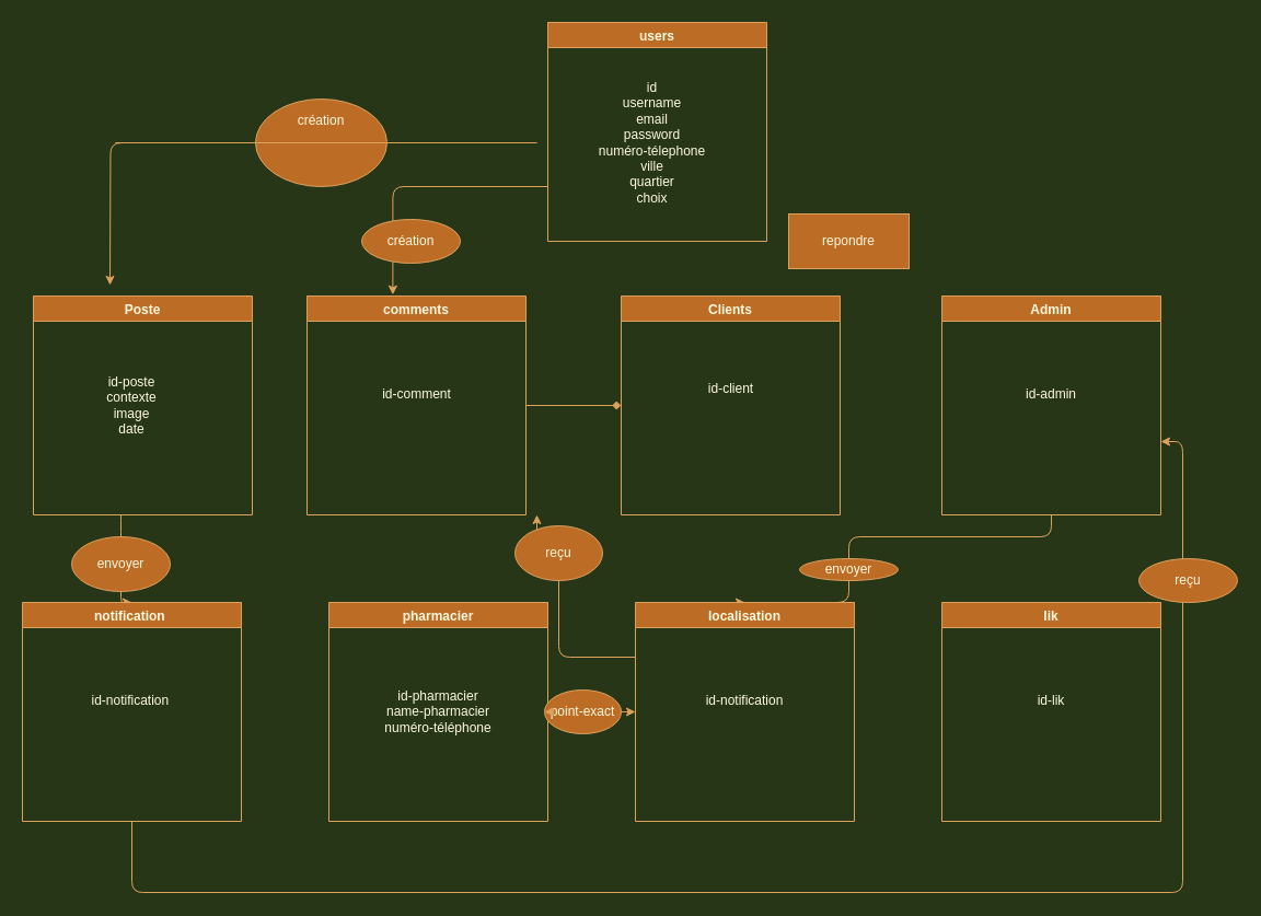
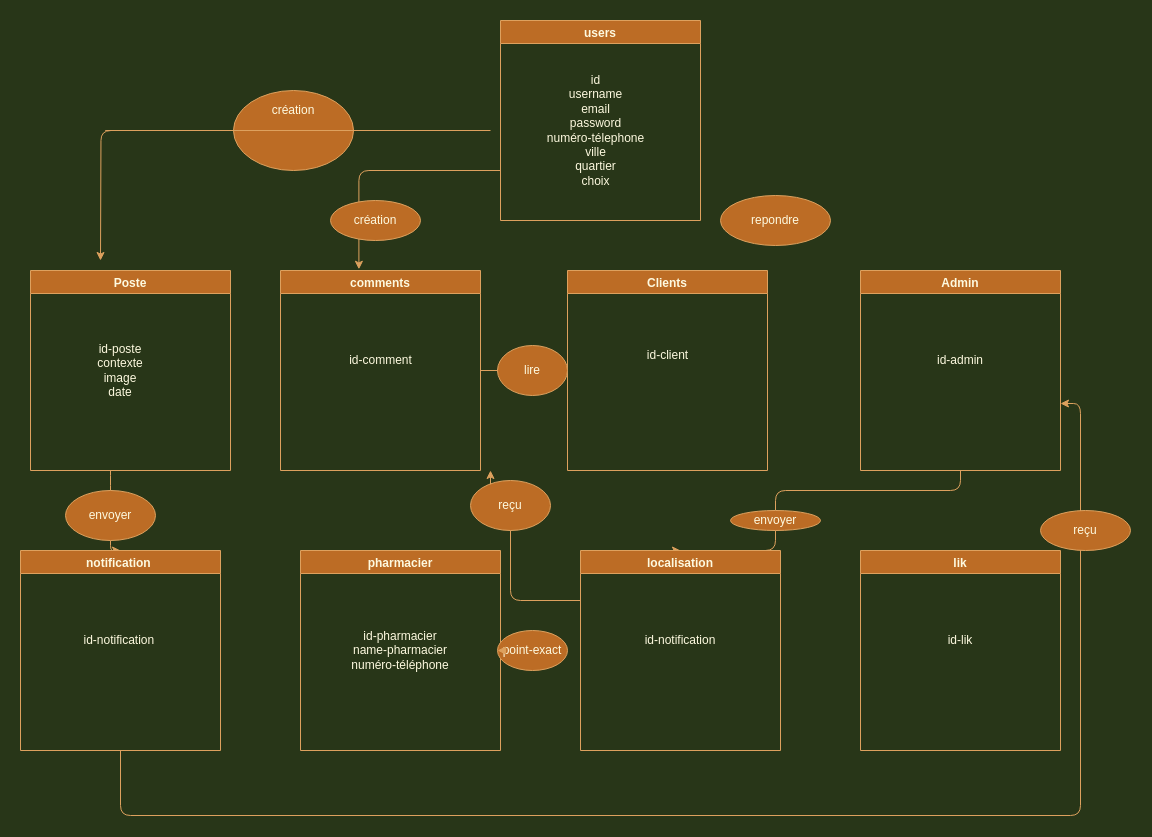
  <mxCell id="0" />
  <mxCell id="1" parent="0" />
  <mxCell id="2" style="edgeStyle=orthogonalEdgeStyle;curved=0;rounded=1;sketch=0;orthogonalLoop=1;jettySize=auto;html=1;exitX=0.5;exitY=1;exitDx=0;exitDy=0;entryX=0.5;entryY=0;entryDx=0;entryDy=0;fontColor=#FEFAE0;strokeColor=#DDA15E;fillColor=#BC6C25;startArrow=none;" edge="1" parent="1" source="34" target="17"><mxGeometry relative="1" as="geometry"><Array as="points"><mxPoint x="775" y="550" /><mxPoint x="710" y="550" /><mxPoint x="710" y="560" /><mxPoint x="667" y="560" /></Array></mxGeometry></mxCell>
  <mxCell id="3" value="Admin" style="swimlane;fillColor=#BC6C25;strokeColor=#DDA15E;fontColor=#FEFAE0;" vertex="1" parent="1"><mxGeometry x="860" width="200" height="200" as="geometry" y="270" /></mxCell>
  <mxCell id="4" value="id-admin" style="text;html=1;strokeColor=none;fillColor=none;align=center;verticalAlign=middle;whiteSpace=wrap;rounded=0;sketch=0;fontColor=#FEFAE0;" vertex="1" parent="3"><mxGeometry x="70" y="80" width="60" height="20" as="geometry" /></mxCell>
- <mxCell id="5" style="edgeStyle=orthogonalEdgeStyle;curved=0;rounded=1;sketch=0;orthogonalLoop=1;jettySize=auto;html=1;exitX=1;exitY=0.5;exitDx=0;exitDy=0;entryX=0;entryY=0.5;entryDx=0;entryDy=0;fontColor=#FEFAE0;strokeColor=#DDA15E;fillColor=#BC6C25;startArrow=none;" edge="1" parent="1" source="36" target="17"><mxGeometry relative="1" as="geometry" /></mxCell>
  <mxCell id="6" value="pharmacier" style="swimlane;fillColor=#BC6C25;strokeColor=#DDA15E;fontColor=#FEFAE0;" vertex="1" parent="1"><mxGeometry x="300" y="550" width="200" height="200" as="geometry" /></mxCell>
  <mxCell id="7" value="id-pharmacier&lt;br&gt;name-pharmacier&lt;br&gt;numéro-téléphone&lt;br&gt;" style="text;html=1;strokeColor=none;fillColor=none;align=center;verticalAlign=middle;whiteSpace=wrap;rounded=0;sketch=0;fontColor=#FEFAE0;" vertex="1" parent="6"><mxGeometry x="45" y="90" width="110" height="20" as="geometry" /></mxCell>
  <mxCell id="8" value="Clients" style="swimlane;fillColor=#BC6C25;strokeColor=#DDA15E;fontColor=#FEFAE0;" vertex="1" parent="1"><mxGeometry x="567" width="200" height="200" as="geometry" y="270" /></mxCell>
  <mxCell id="9" value="id-client" style="text;html=1;align=center;verticalAlign=middle;resizable=0;points=[];autosize=1;strokeColor=none;fontColor=#FEFAE0;" vertex="1" parent="8"><mxGeometry x="70" y="75" width="60" height="20" as="geometry" /></mxCell>
  <mxCell id="10" style="edgeStyle=orthogonalEdgeStyle;curved=0;rounded=1;sketch=0;orthogonalLoop=1;jettySize=auto;html=1;exitX=1;exitY=0.5;exitDx=0;exitDy=0;entryX=0;entryY=0.5;entryDx=0;entryDy=0;fontColor=#FEFAE0;strokeColor=#DDA15E;fillColor=#BC6C25;endArrow=diamond;" edge="1" parent="1" source="11" target="8"><mxGeometry relative="1" as="geometry" /></mxCell>
  <mxCell id="11" value="comments" style="swimlane;fillColor=#BC6C25;strokeColor=#DDA15E;fontColor=#FEFAE0;" vertex="1" parent="1"><mxGeometry x="280" width="200" height="200" as="geometry" y="270" /></mxCell>
  <mxCell id="12" value="id-comment" style="text;html=1;align=center;verticalAlign=middle;resizable=0;points=[];autosize=1;strokeColor=none;fontColor=#FEFAE0;" vertex="1" parent="11"><mxGeometry x="60" y="80" width="80" height="20" as="geometry" /></mxCell>
  <mxCell id="13" style="edgeStyle=orthogonalEdgeStyle;curved=0;rounded=1;sketch=0;orthogonalLoop=1;jettySize=auto;html=1;entryX=0.5;entryY=0;entryDx=0;entryDy=0;fontColor=#FEFAE0;strokeColor=#DDA15E;fillColor=#BC6C25;startArrow=none;" edge="1" parent="1" source="32" target="20"><mxGeometry relative="1" as="geometry"><Array as="points"><mxPoint x="110" y="550" /></Array></mxGeometry></mxCell>
  <mxCell id="14" value="Poste" style="swimlane;fillColor=#BC6C25;strokeColor=#DDA15E;fontColor=#FEFAE0;" vertex="1" parent="1"><mxGeometry x="30" width="200" height="200" as="geometry" y="270" /></mxCell>
  <mxCell id="15" value="id-poste&lt;br&gt;contexte&lt;br&gt;image&lt;br&gt;date" style="text;html=1;strokeColor=none;fillColor=none;align=center;verticalAlign=middle;whiteSpace=wrap;rounded=0;sketch=0;fontColor=#FEFAE0;" vertex="1" parent="14"><mxGeometry x="55" y="75" width="70" height="50" as="geometry" /></mxCell>
  <mxCell id="16" style="edgeStyle=orthogonalEdgeStyle;curved=0;rounded=1;sketch=0;orthogonalLoop=1;jettySize=auto;html=1;exitX=0;exitY=0.25;exitDx=0;exitDy=0;fontColor=#FEFAE0;strokeColor=#DDA15E;fillColor=#BC6C25;startArrow=none;" edge="1" parent="1" source="40"><mxGeometry relative="1" as="geometry"><mxPoint x="490" y="470" as="targetPoint" /><Array as="points" /></mxGeometry></mxCell>
  <mxCell id="17" value="localisation" style="swimlane;fillColor=#BC6C25;strokeColor=#DDA15E;fontColor=#FEFAE0;" vertex="1" parent="1"><mxGeometry x="580" y="550" width="200" height="200" as="geometry" /></mxCell>
  <mxCell id="18" value="id-notification" style="text;html=1;strokeColor=none;fillColor=none;align=center;verticalAlign=middle;whiteSpace=wrap;rounded=0;sketch=0;fontColor=#FEFAE0;" vertex="1" parent="17"><mxGeometry x="50" y="80" width="100" height="20" as="geometry" /></mxCell>
  <mxCell id="19" style="edgeStyle=orthogonalEdgeStyle;curved=0;rounded=1;sketch=0;orthogonalLoop=1;jettySize=auto;html=1;exitX=0.5;exitY=1;exitDx=0;exitDy=0;fontColor=#FEFAE0;strokeColor=#DDA15E;fillColor=#BC6C25;" edge="1" parent="1" source="20"><mxGeometry relative="1" as="geometry"><mxPoint x="1060" y="403" as="targetPoint" /><Array as="points"><mxPoint x="120" y="815" /><mxPoint x="1080" y="815" /><mxPoint x="1080" y="403" /></Array></mxGeometry></mxCell>
  <mxCell id="20" value="notification " style="swimlane;fillColor=#BC6C25;strokeColor=#DDA15E;fontColor=#FEFAE0;" vertex="1" parent="1"><mxGeometry x="20" y="550" width="200" height="200" as="geometry" /></mxCell>
  <mxCell id="21" value="id-notification&amp;nbsp;" style="text;html=1;strokeColor=none;fillColor=none;align=center;verticalAlign=middle;whiteSpace=wrap;rounded=0;sketch=0;fontColor=#FEFAE0;" vertex="1" parent="20"><mxGeometry x="52.5" y="80" width="95" height="20" as="geometry" /></mxCell>
  <mxCell id="22" style="edgeStyle=orthogonalEdgeStyle;curved=0;rounded=1;sketch=0;orthogonalLoop=1;jettySize=auto;html=1;exitX=0;exitY=0.75;exitDx=0;exitDy=0;entryX=0.392;entryY=-0.006;entryDx=0;entryDy=0;entryPerimeter=0;fontColor=#FEFAE0;strokeColor=#DDA15E;fillColor=#BC6C25;" edge="1" parent="1" source="23" target="11"><mxGeometry relative="1" as="geometry" /></mxCell>
  <mxCell id="23" value="users" style="swimlane;fillColor=#BC6C25;strokeColor=#DDA15E;fontColor=#FEFAE0;" vertex="1" parent="1"><mxGeometry x="500" y="20" width="200" height="200" as="geometry" /></mxCell>
  <mxCell id="24" value="id&lt;br&gt;username&lt;br&gt;email&lt;br&gt;password&lt;br&gt;numéro-télephone&lt;br&gt;ville&lt;br&gt;quartier&lt;br&gt;choix" style="text;html=1;align=center;verticalAlign=middle;resizable=0;points=[];autosize=1;strokeColor=none;fontColor=#FEFAE0;" vertex="1" parent="23"><mxGeometry x="40" y="50" width="110" height="120" as="geometry" /></mxCell>
  <mxCell id="25" style="edgeStyle=orthogonalEdgeStyle;curved=0;rounded=1;sketch=0;orthogonalLoop=1;jettySize=auto;html=1;fontColor=#FEFAE0;strokeColor=#DDA15E;fillColor=#BC6C25;startArrow=none;" edge="1" parent="1" source="26"><mxGeometry relative="1" as="geometry"><mxPoint x="100" y="260" as="targetPoint" /><mxPoint x="490" y="130" as="sourcePoint" /><Array as="points" /></mxGeometry></mxCell>
  <mxCell id="26" value="" style="ellipse;whiteSpace=wrap;html=1;rounded=0;sketch=0;fontColor=#FEFAE0;strokeColor=#DDA15E;fillColor=#BC6C25;" vertex="1" parent="1"><mxGeometry x="233" y="90" width="120" height="80" as="geometry" /></mxCell>
  <mxCell id="27" value="" style="edgeStyle=orthogonalEdgeStyle;curved=0;rounded=1;sketch=0;orthogonalLoop=1;jettySize=auto;html=1;fontColor=#FEFAE0;strokeColor=#DDA15E;fillColor=#BC6C25;endArrow=none;" edge="1" parent="1" target="26"><mxGeometry relative="1" as="geometry"><mxPoint x="100" y="260" as="targetPoint" /><mxPoint x="490" y="130" as="sourcePoint" /><Array as="points"><mxPoint x="100" y="130" /></Array></mxGeometry></mxCell>
  <mxCell id="28" value="création" style="text;html=1;strokeColor=none;fillColor=none;align=center;verticalAlign=middle;whiteSpace=wrap;rounded=0;sketch=0;fontColor=#FEFAE0;" vertex="1" parent="1"><mxGeometry x="273" y="100" width="40" height="20" as="geometry" /></mxCell>
  <mxCell id="29" value="création" style="ellipse;whiteSpace=wrap;html=1;rounded=0;sketch=0;fontColor=#FEFAE0;strokeColor=#DDA15E;fillColor=#BC6C25;" vertex="1" parent="1"><mxGeometry x="330" y="200" width="90" height="40" as="geometry" /></mxCell>
  <mxCell id="30" value="lik" style="swimlane;fillColor=#BC6C25;strokeColor=#DDA15E;fontColor=#FEFAE0;" vertex="1" parent="1"><mxGeometry x="860" y="550" width="200" height="200" as="geometry" /></mxCell>
  <mxCell id="31" value="id-lik" style="text;html=1;strokeColor=none;fillColor=none;align=center;verticalAlign=middle;whiteSpace=wrap;rounded=0;sketch=0;fontColor=#FEFAE0;" vertex="1" parent="30"><mxGeometry x="50" y="80" width="100" height="20" as="geometry" /></mxCell>
  <mxCell id="32" value="envoyer" style="ellipse;whiteSpace=wrap;html=1;rounded=0;sketch=0;fontColor=#FEFAE0;strokeColor=#DDA15E;fillColor=#BC6C25;" vertex="1" parent="1"><mxGeometry x="65" y="490" width="90" height="50" as="geometry" /></mxCell>
  <mxCell id="33" value="" style="edgeStyle=orthogonalEdgeStyle;curved=0;rounded=1;sketch=0;orthogonalLoop=1;jettySize=auto;html=1;entryX=0.5;entryY=0;entryDx=0;entryDy=0;fontColor=#FEFAE0;strokeColor=#DDA15E;fillColor=#BC6C25;endArrow=none;" edge="1" parent="1" source="14" target="32"><mxGeometry relative="1" as="geometry"><mxPoint x="110" y="470" as="sourcePoint" /><mxPoint x="120" y="550" as="targetPoint" /><Array as="points"><mxPoint x="110" y="480" /><mxPoint x="110" y="480" /></Array></mxGeometry></mxCell>
  <mxCell id="34" value="envoyer" style="ellipse;whiteSpace=wrap;html=1;rounded=0;sketch=0;fontColor=#FEFAE0;strokeColor=#DDA15E;fillColor=#BC6C25;" vertex="1" parent="1"><mxGeometry x="730" y="510" width="90" height="20" as="geometry" /></mxCell>
  <mxCell id="35" value="" style="edgeStyle=orthogonalEdgeStyle;curved=0;rounded=1;sketch=0;orthogonalLoop=1;jettySize=auto;html=1;exitX=0.5;exitY=1;exitDx=0;exitDy=0;entryX=0.5;entryY=0;entryDx=0;entryDy=0;fontColor=#FEFAE0;strokeColor=#DDA15E;fillColor=#BC6C25;endArrow=none;" edge="1" parent="1" source="3" target="34"><mxGeometry relative="1" as="geometry"><mxPoint x="960" y="470" as="sourcePoint" /><mxPoint x="667" y="550" as="targetPoint" /></mxGeometry></mxCell>
  <mxCell id="36" value="point-exact" style="ellipse;whiteSpace=wrap;html=1;rounded=0;sketch=0;fontColor=#FEFAE0;strokeColor=#DDA15E;fillColor=#BC6C25;" vertex="1" parent="1"><mxGeometry x="497" y="630" width="70" height="40" as="geometry" /></mxCell>
  <mxCell id="37" value="" style="edgeStyle=orthogonalEdgeStyle;curved=0;rounded=1;sketch=0;orthogonalLoop=1;jettySize=auto;html=1;exitX=1;exitY=0.5;exitDx=0;exitDy=0;entryX=0;entryY=0.5;entryDx=0;entryDy=0;fontColor=#FEFAE0;strokeColor=#DDA15E;fillColor=#BC6C25;endArrow=block;" edge="1" parent="1" source="6" target="36"><mxGeometry relative="1" as="geometry"><mxPoint x="500" y="650" as="sourcePoint" /><mxPoint x="580" y="650" as="targetPoint" /></mxGeometry></mxCell>
  <mxCell id="38" value="reçu" style="ellipse;whiteSpace=wrap;html=1;rounded=0;sketch=0;fontColor=#FEFAE0;strokeColor=#DDA15E;fillColor=#BC6C25;" vertex="1" parent="1"><mxGeometry x="1040" y="510" width="90" height="40" as="geometry" /></mxCell>
- <mxCell id="39" value="repondre" style="whiteSpace=wrap;html=1;sketch=0;fontColor=#FEFAE0;strokeColor=#DDA15E;fillColor=#BC6C25;rounded=0;" vertex="1" parent="1"><mxGeometry x="720" y="195" width="110" height="50" as="geometry" /></mxCell>
+ <mxCell id="39" value="repondre" style="ellipse;whiteSpace=wrap;html=1;rounded=0;sketch=0;fontColor=#FEFAE0;strokeColor=#DDA15E;fillColor=#BC6C25;" vertex="1" parent="1"><mxGeometry x="720" y="195" width="110" height="50" as="geometry" /></mxCell>
  <mxCell id="40" value="reçu" style="ellipse;whiteSpace=wrap;html=1;rounded=0;sketch=0;fontColor=#FEFAE0;strokeColor=#DDA15E;fillColor=#BC6C25;" vertex="1" parent="1"><mxGeometry x="470" y="480" width="80" height="50" as="geometry" /></mxCell>
  <mxCell id="41" value="" style="edgeStyle=orthogonalEdgeStyle;curved=0;rounded=1;sketch=0;orthogonalLoop=1;jettySize=auto;html=1;exitX=0;exitY=0.25;exitDx=0;exitDy=0;fontColor=#FEFAE0;strokeColor=#DDA15E;fillColor=#BC6C25;endArrow=none;" edge="1" parent="1" source="17" target="40"><mxGeometry relative="1" as="geometry"><mxPoint x="490" y="470" as="targetPoint" /><mxPoint x="580" y="600" as="sourcePoint" /><Array as="points"><mxPoint x="510" y="600" /><mxPoint x="510" y="510" /><mxPoint x="500" y="510" /><mxPoint x="500" y="480" /><mxPoint x="490" y="480" /></Array></mxGeometry></mxCell>
+ <mxCell id="42" value="lire" style="ellipse;whiteSpace=wrap;html=1;rounded=0;sketch=0;fontColor=#FEFAE0;strokeColor=#DDA15E;fillColor=#BC6C25;" vertex="1" parent="1"><mxGeometry x="497" y="345" width="70" height="50" as="geometry" /></mxCell>
